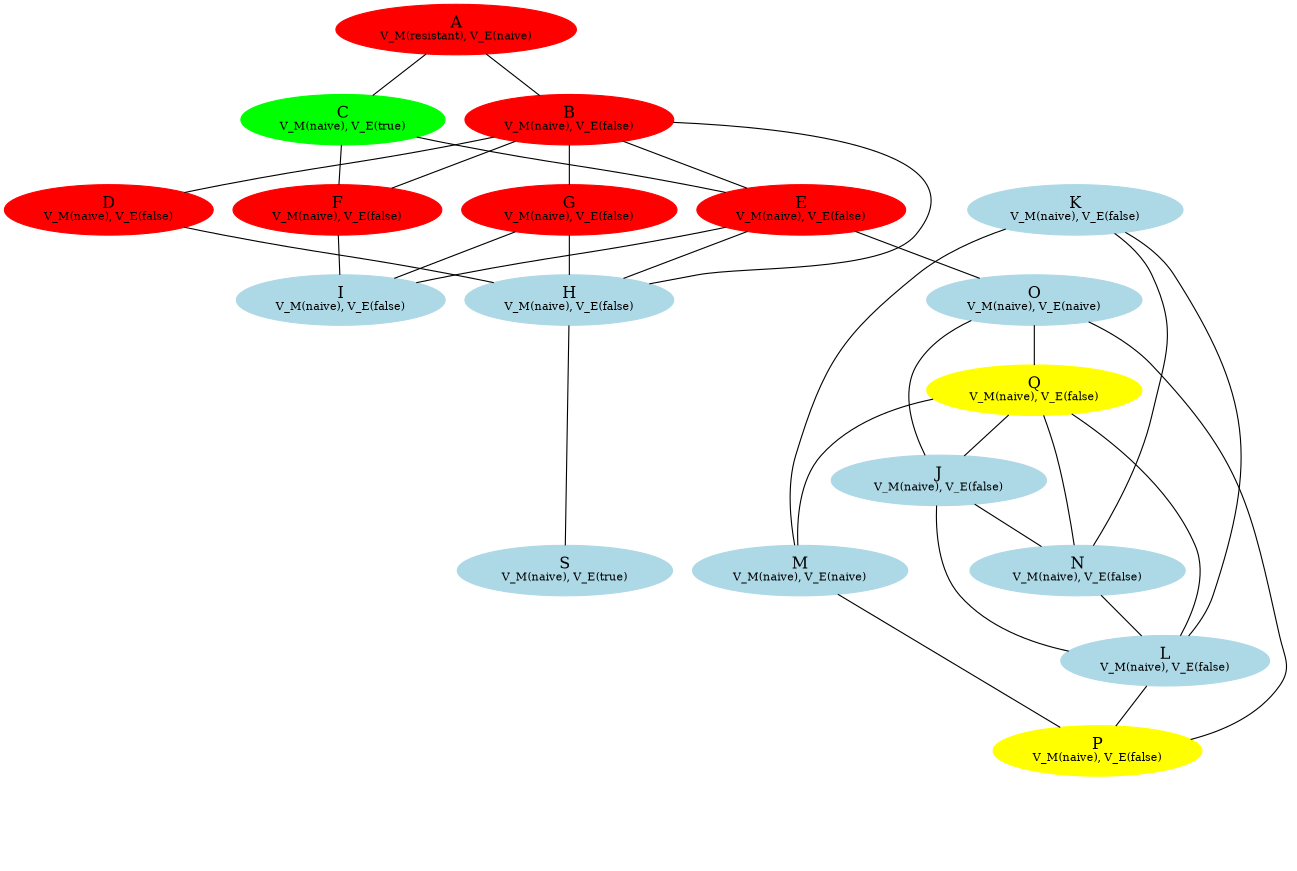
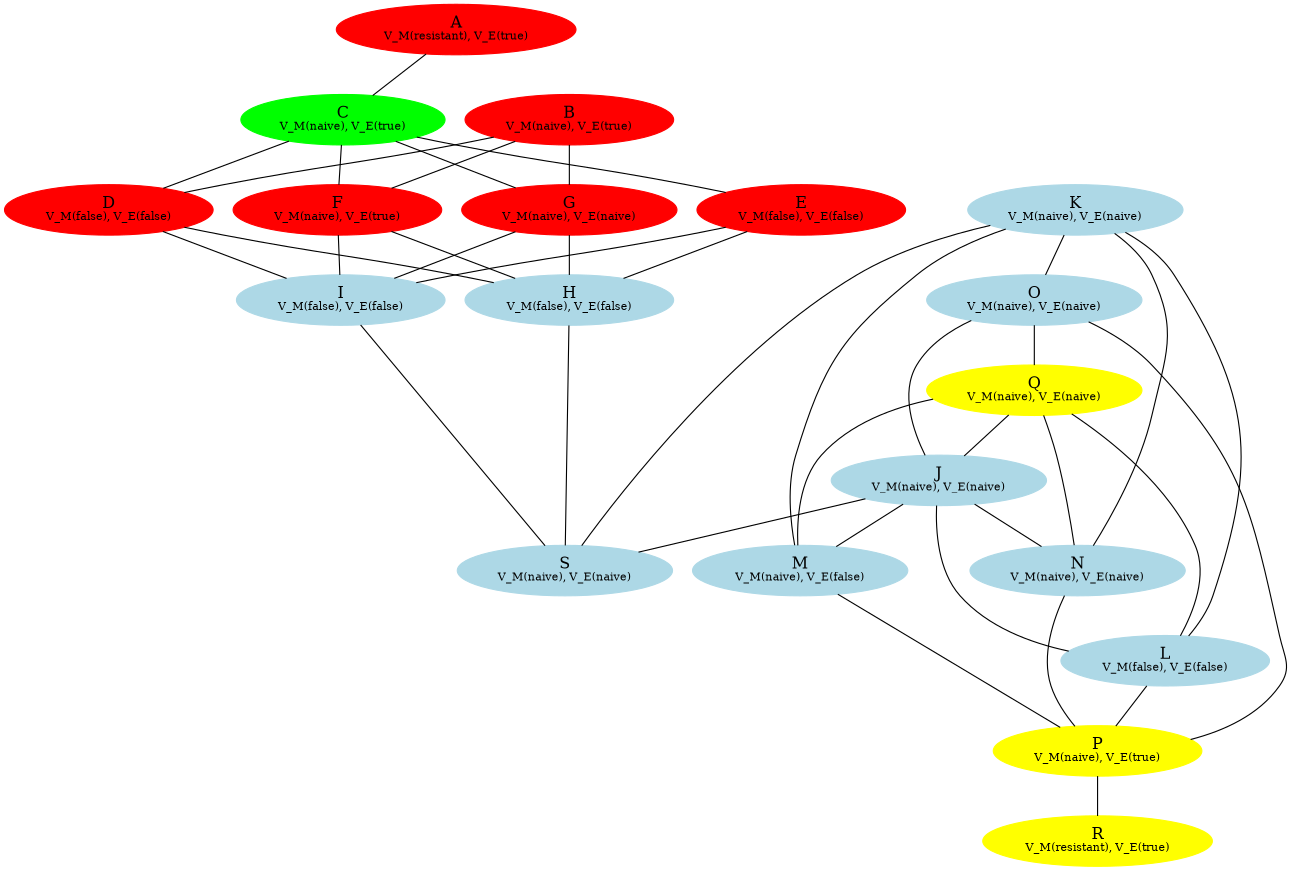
  graph {
    rankdir=TB
    node [color=lightblue style=filled]
-   n1 [color=red label=<A<BR /><FONT POINT-SIZE="10">V_M(resistant), V_E(naive)</FONT>>]
-   n2 [color=red label=<B<BR /><FONT POINT-SIZE="10">V_M(naive), V_E(false)</FONT>>]
+   n1 [color=red label=<A<BR /><FONT POINT-SIZE="10">V_M(resistant), V_E(true)</FONT>>]
+   n2 [color=red label=<B<BR /><FONT POINT-SIZE="10">V_M(naive), V_E(true)</FONT>>]
    n3 [color=green label=<C<BR /><FONT POINT-SIZE="10">V_M(naive), V_E(true)</FONT>>]
-   n4 [color=red label=<D<BR /><FONT POINT-SIZE="10">V_M(naive), V_E(false)</FONT>>]
-   n5 [color=red label=<E<BR /><FONT POINT-SIZE="10">V_M(naive), V_E(false)</FONT>>]
-   n6 [color=red label=<F<BR /><FONT POINT-SIZE="10">V_M(naive), V_E(false)</FONT>>]
-   n7 [color=red label=<G<BR /><FONT POINT-SIZE="10">V_M(naive), V_E(false)</FONT>>]
-   n8 [label=<H<BR /><FONT POINT-SIZE="10">V_M(naive), V_E(false)</FONT>>]
-   n9 [label=<I<BR /><FONT POINT-SIZE="10">V_M(naive), V_E(false)</FONT>>]
-   n10 [label=<S<BR /><FONT POINT-SIZE="10">V_M(naive), V_E(true)</FONT>>]
-   n11 [label=<J<BR /><FONT POINT-SIZE="10">V_M(naive), V_E(false)</FONT>>]
-   n12 [label=<L<BR /><FONT POINT-SIZE="10">V_M(naive), V_E(false)</FONT>>]
-   n13 [label=<M<BR /><FONT POINT-SIZE="10">V_M(naive), V_E(naive)</FONT>>]
-   n14 [label=<N<BR /><FONT POINT-SIZE="10">V_M(naive), V_E(false)</FONT>>]
+   n4 [color=red label=<D<BR /><FONT POINT-SIZE="10">V_M(false), V_E(false)</FONT>>]
+   n5 [color=red label=<E<BR /><FONT POINT-SIZE="10">V_M(false), V_E(false)</FONT>>]
+   n6 [color=red label=<F<BR /><FONT POINT-SIZE="10">V_M(naive), V_E(true)</FONT>>]
+   n7 [color=red label=<G<BR /><FONT POINT-SIZE="10">V_M(naive), V_E(naive)</FONT>>]
+   n8 [label=<H<BR /><FONT POINT-SIZE="10">V_M(false), V_E(false)</FONT>>]
+   n9 [label=<I<BR /><FONT POINT-SIZE="10">V_M(false), V_E(false)</FONT>>]
+   n10 [label=<S<BR /><FONT POINT-SIZE="10">V_M(naive), V_E(naive)</FONT>>]
+   n11 [label=<J<BR /><FONT POINT-SIZE="10">V_M(naive), V_E(naive)</FONT>>]
+   n12 [label=<L<BR /><FONT POINT-SIZE="10">V_M(false), V_E(false)</FONT>>]
+   n13 [label=<M<BR /><FONT POINT-SIZE="10">V_M(naive), V_E(false)</FONT>>]
+   n14 [label=<N<BR /><FONT POINT-SIZE="10">V_M(naive), V_E(naive)</FONT>>]
    n15 [label=<O<BR /><FONT POINT-SIZE="10">V_M(naive), V_E(naive)</FONT>>]
-   n16 [color=yellow label=<P<BR /><FONT POINT-SIZE="10">V_M(naive), V_E(false)</FONT>>]
-   n17 [color=yellow label=<Q<BR /><FONT POINT-SIZE="10">V_M(naive), V_E(false)</FONT>>]
-   n18 [label=<K<BR /><FONT POINT-SIZE="10">V_M(naive), V_E(false)</FONT>>]
-   n1 -- n2
+   n16 [color=yellow label=<P<BR /><FONT POINT-SIZE="10">V_M(naive), V_E(true)</FONT>>]
+   n17 [color=yellow label=<Q<BR /><FONT POINT-SIZE="10">V_M(naive), V_E(naive)</FONT>>]
+   n18 [label=<K<BR /><FONT POINT-SIZE="10">V_M(naive), V_E(naive)</FONT>>]
+   n19 [color=yellow label=<R<BR /><FONT POINT-SIZE="10">V_M(resistant), V_E(true)</FONT>>]
    n1 -- n3
    n2 -- n4
-   n2 -- n5
    n2 -- n6
    n2 -- n7
+   n3 -- n4
    n3 -- n5
    n3 -- n6
+   n3 -- n7
    n4 -- n8
+   n4 -- n9
    n5 -- n8
    n5 -- n9
-   n2 -- n8
+   n6 -- n8
    n6 -- n9
    n7 -- n8
    n7 -- n9
    n8 -- n10
+   n9 -- n10
+   n11 -- n10
    n11 -- n12
+   n11 -- n13
    n11 -- n14
    n11 -- n15
    n12 -- n16
    n12 -- n17
    n13 -- n16
    n13 -- n17
-   n14 -- n12
+   n14 -- n16
    n14 -- n17
    n15 -- n16
    n15 -- n17
+   n16 -- n19
    n17 -- n11
+   n18 -- n10
    n18 -- n12
    n18 -- n13
    n18 -- n14
-   n5 -- n15
+   n18 -- n15
  }
